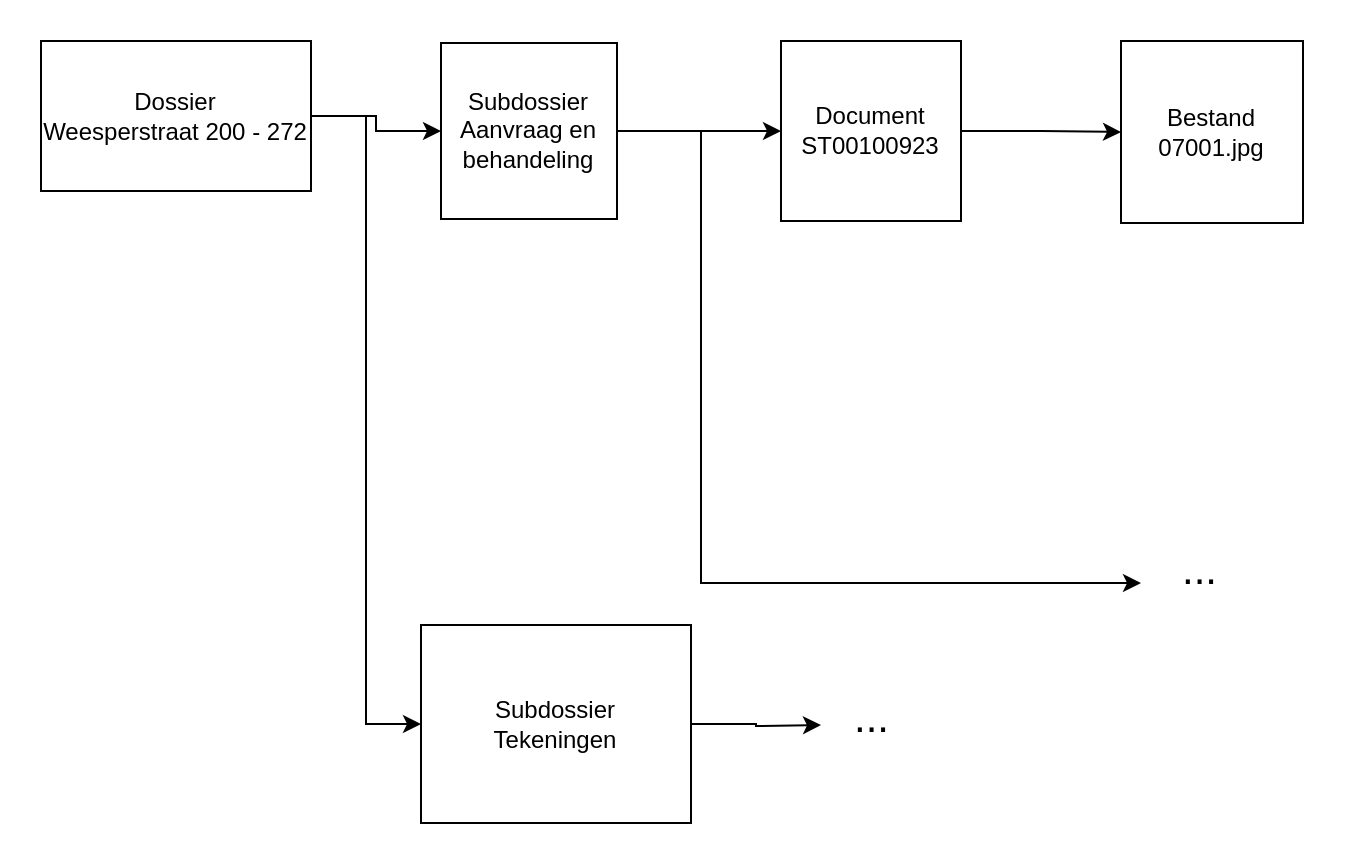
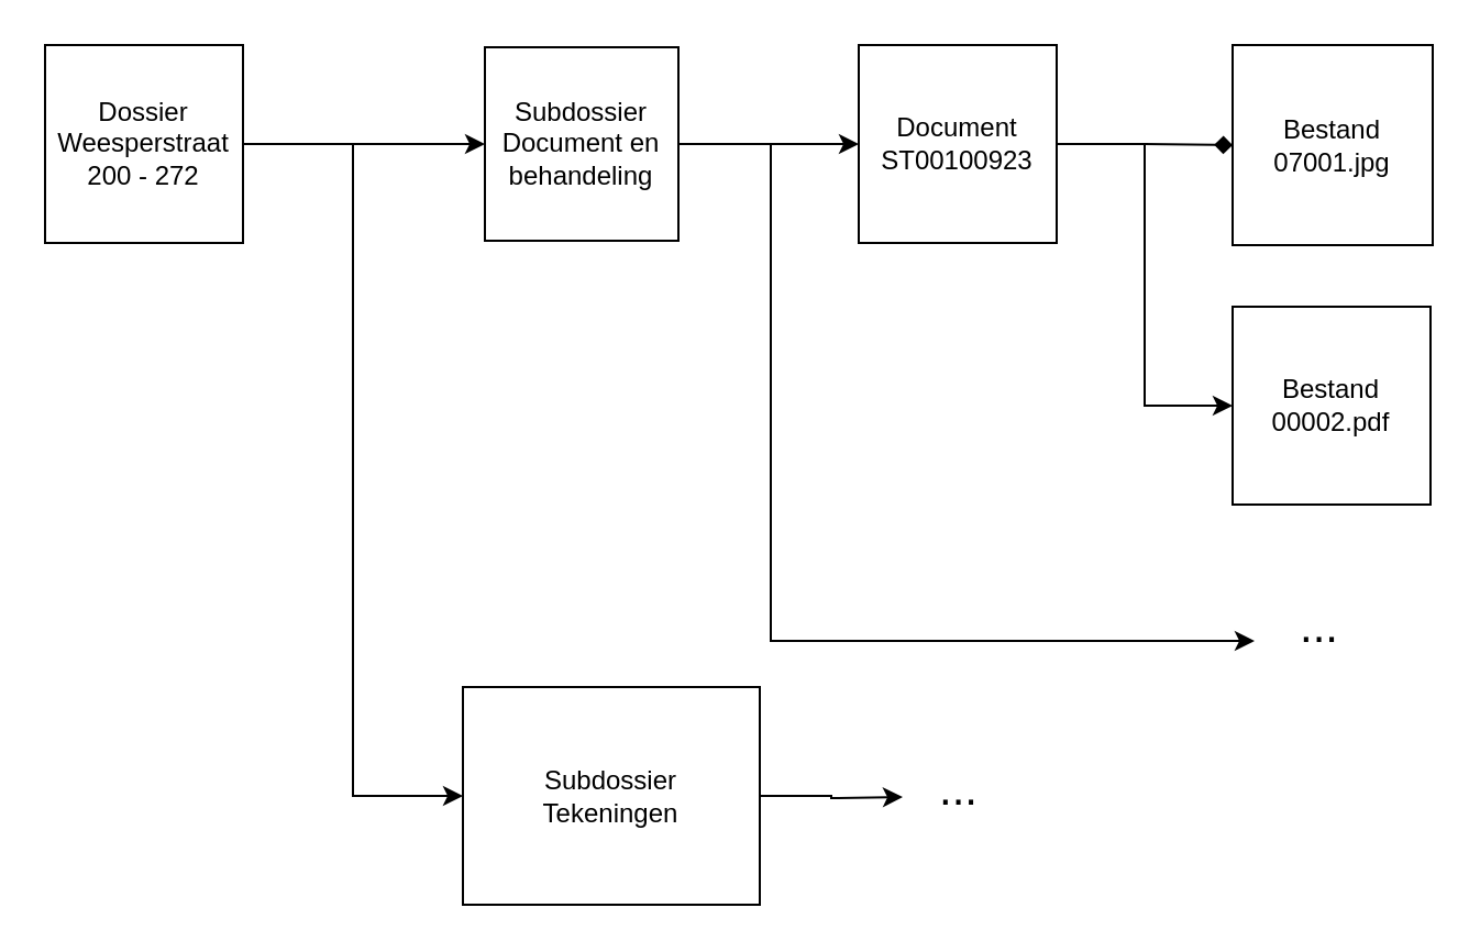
  <mxCell id="0" />
  <mxCell id="1" parent="0" />
  <mxCell id="2" style="edgeStyle=orthogonalEdgeStyle;rounded=0;orthogonalLoop=1;jettySize=auto;html=1;exitX=1;exitY=0.5;exitDx=0;exitDy=0;entryX=0;entryY=0.5;entryDx=0;entryDy=0;fontSize=21;" edge="1" parent="1" source="4" target="7"><mxGeometry relative="1" as="geometry" /></mxCell>
  <mxCell id="3" style="edgeStyle=orthogonalEdgeStyle;rounded=0;orthogonalLoop=1;jettySize=auto;html=1;entryX=0;entryY=0.5;entryDx=0;entryDy=0;fontSize=21;" edge="1" parent="1" source="4" target="13"><mxGeometry relative="1" as="geometry" /></mxCell>
- <mxCell id="4" value="&lt;div&gt;Dossier&lt;/div&gt;&lt;div&gt;Weesperstraat 200 - 272&lt;/div&gt;" style="whiteSpace=wrap;html=1;aspect=fixed;" vertex="1" parent="1"><mxGeometry x="20" y="20" width="135" height="75" as="geometry" /></mxCell>
+ <mxCell id="4" value="&lt;div&gt;Dossier&lt;/div&gt;&lt;div&gt;Weesperstraat 200 - 272&lt;/div&gt;" style="whiteSpace=wrap;html=1;aspect=fixed;" vertex="1" parent="1"><mxGeometry x="20" y="20" width="90" height="90" as="geometry" /></mxCell>
  <mxCell id="5" style="edgeStyle=orthogonalEdgeStyle;rounded=0;orthogonalLoop=1;jettySize=auto;html=1;entryX=0;entryY=0.5;entryDx=0;entryDy=0;fontSize=21;" edge="1" parent="1" source="7" target="10"><mxGeometry relative="1" as="geometry" /></mxCell>
  <mxCell id="6" style="edgeStyle=orthogonalEdgeStyle;rounded=0;orthogonalLoop=1;jettySize=auto;html=1;fontSize=21;exitX=1;exitY=0.5;exitDx=0;exitDy=0;" edge="1" parent="1" source="7"><mxGeometry relative="1" as="geometry"><mxPoint x="570" y="291" as="targetPoint" /><mxPoint x="308" y="61" as="sourcePoint" /><Array as="points"><mxPoint x="350" y="65" /><mxPoint x="350" y="291" /></Array></mxGeometry></mxCell>
- <mxCell id="7" value="Subdossier&lt;br&gt;Aanvraag en behandeling" style="whiteSpace=wrap;html=1;aspect=fixed;" vertex="1" parent="1"><mxGeometry x="220" y="21" width="88" height="88" as="geometry" /></mxCell>
- <mxCell id="8" style="edgeStyle=orthogonalEdgeStyle;rounded=0;orthogonalLoop=1;jettySize=auto;html=1;exitX=1;exitY=0.5;exitDx=0;exitDy=0;fontSize=21;entryX=0;entryY=0.5;entryDx=0;entryDy=0;" edge="1" parent="1" source="10" target="11"><mxGeometry relative="1" as="geometry"><mxPoint x="570" y="61" as="targetPoint" /></mxGeometry></mxCell>
+ <mxCell id="7" value="Subdossier&lt;br&gt;Document en behandeling" style="whiteSpace=wrap;html=1;aspect=fixed;" vertex="1" parent="1"><mxGeometry x="220" y="21" width="88" height="88" as="geometry" /></mxCell>
+ <mxCell id="8" style="edgeStyle=orthogonalEdgeStyle;rounded=0;orthogonalLoop=1;jettySize=auto;html=1;exitX=1;exitY=0.5;exitDx=0;exitDy=0;fontSize=21;entryX=0;entryY=0.5;entryDx=0;entryDy=0;endArrow=diamond;" edge="1" parent="1" source="10" target="11"><mxGeometry relative="1" as="geometry"><mxPoint x="570" y="61" as="targetPoint" /></mxGeometry></mxCell>
+ <mxCell id="9" style="edgeStyle=orthogonalEdgeStyle;rounded=0;orthogonalLoop=1;jettySize=auto;html=1;entryX=0;entryY=0.5;entryDx=0;entryDy=0;fontSize=21;exitX=1;exitY=0.5;exitDx=0;exitDy=0;" edge="1" parent="1" source="10" target="15"><mxGeometry relative="1" as="geometry"><Array as="points"><mxPoint x="520" y="65" /><mxPoint x="520" y="184" /></Array></mxGeometry></mxCell>
  <mxCell id="10" value="Document&lt;br&gt;&lt;div&gt;ST00100923&lt;/div&gt;" style="whiteSpace=wrap;html=1;aspect=fixed;" vertex="1" parent="1"><mxGeometry x="390" y="20" width="90" height="90" as="geometry" /></mxCell>
  <mxCell id="11" value="Bestand&lt;br&gt;&lt;div&gt;07001.jpg&lt;/div&gt;" style="whiteSpace=wrap;html=1;aspect=fixed;" vertex="1" parent="1"><mxGeometry x="560" y="20" width="91" height="91" as="geometry" /></mxCell>
  <mxCell id="12" style="edgeStyle=orthogonalEdgeStyle;rounded=0;orthogonalLoop=1;jettySize=auto;html=1;fontSize=21;" edge="1" parent="1" source="13"><mxGeometry relative="1" as="geometry"><mxPoint x="410" y="362" as="targetPoint" /></mxGeometry></mxCell>
  <mxCell id="13" value="&lt;div&gt;Subdossier&lt;/div&gt;&lt;div&gt;Tekeningen&lt;br&gt;&lt;/div&gt;" style="whiteSpace=wrap;html=1;aspect=fixed;" vertex="1" parent="1"><mxGeometry x="210" y="312" width="135" height="99" as="geometry" /></mxCell>
  <mxCell id="14" value="..." style="text;html=1;resizable=0;points=[];autosize=1;align=left;verticalAlign=top;spacingTop=-4;fontSize=21;" vertex="1" parent="1"><mxGeometry x="425" y="343" width="30" height="30" as="geometry" /></mxCell>
+ <mxCell id="15" value="Bestand&lt;br&gt;&lt;div&gt;00002.pdf&lt;/div&gt;" style="whiteSpace=wrap;html=1;aspect=fixed;" vertex="1" parent="1"><mxGeometry x="560" y="139" width="90" height="90" as="geometry" /></mxCell>
  <mxCell id="16" value="..." style="text;html=1;resizable=0;points=[];autosize=1;align=left;verticalAlign=top;spacingTop=-4;fontSize=21;" vertex="1" parent="1"><mxGeometry x="589" y="269" width="30" height="30" as="geometry" /></mxCell>
